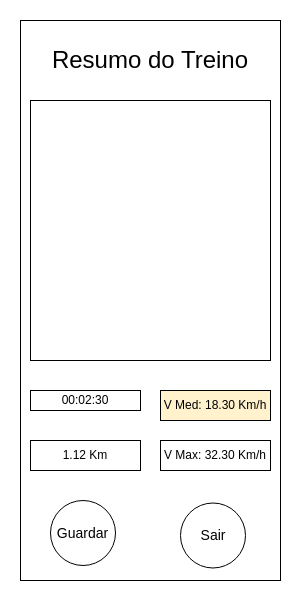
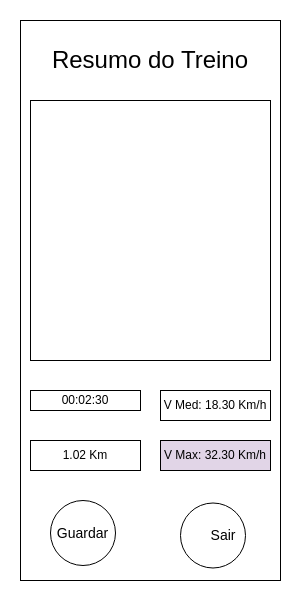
  <mxCell id="0" />
  <mxCell id="1" parent="0" />
  <mxCell id="2" value="" style="rounded=0;whiteSpace=wrap;html=1;" parent="1" vertex="1"><mxGeometry x="20" y="20" width="260" height="560" as="geometry" /></mxCell>
  <mxCell id="3" value="" style="ellipse;whiteSpace=wrap;html=1;aspect=fixed;" parent="1" vertex="1"><mxGeometry x="50" y="500" width="65" height="65" as="geometry" /></mxCell>
  <mxCell id="4" value="" style="rounded=0;whiteSpace=wrap;html=1;" parent="1" vertex="1"><mxGeometry x="30" y="100" width="240" height="260" as="geometry" /></mxCell>
  <mxCell id="5" value="&lt;font style=&quot;font-size: 14px&quot;&gt;Guardar&lt;/font&gt;" style="text;html=1;strokeColor=none;fillColor=none;align=center;verticalAlign=middle;whiteSpace=wrap;rounded=0;" parent="1" vertex="1"><mxGeometry x="55" y="522.5" width="55" height="20" as="geometry" /></mxCell>
  <mxCell id="6" value="" style="ellipse;whiteSpace=wrap;html=1;aspect=fixed;" vertex="1" parent="1"><mxGeometry x="180" y="502.5" width="65" height="65" as="geometry" /></mxCell>
- <mxCell id="7" value="&lt;font style=&quot;font-size: 14px&quot;&gt;Sair&lt;/font&gt;" style="text;html=1;strokeColor=none;fillColor=none;align=center;verticalAlign=middle;whiteSpace=wrap;rounded=0;" vertex="1" parent="1"><mxGeometry x="192.5" y="525" width="40" height="20" as="geometry" /></mxCell>
+ <mxCell id="7" value="&lt;font style=&quot;font-size: 14px&quot;&gt;Sair&lt;/font&gt;" style="text;html=1;strokeColor=none;fillColor=none;align=center;verticalAlign=middle;whiteSpace=wrap;rounded=0;" vertex="1" parent="1"><mxGeometry x="202.5" y="525" width="40" height="20" as="geometry" /></mxCell>
  <mxCell id="8" value="&lt;span style=&quot;font-size: 24px&quot;&gt;Resumo do Treino&lt;/span&gt;" style="text;html=1;strokeColor=none;fillColor=none;align=center;verticalAlign=middle;whiteSpace=wrap;rounded=0;" vertex="1" parent="1"><mxGeometry x="50" y="50" width="200" height="20" as="geometry" /></mxCell>
  <mxCell id="9" value="00:02:30" style="rounded=0;whiteSpace=wrap;html=1;" vertex="1" parent="1"><mxGeometry x="30" y="390" width="110" height="20" as="geometry" /></mxCell>
- <mxCell id="10" value="V Med: 18.30 Km/h" style="rounded=0;whiteSpace=wrap;html=1;fillColor=#fff2cc;" vertex="1" parent="1"><mxGeometry x="160" y="390" width="110" height="30" as="geometry" /></mxCell>
- <mxCell id="11" value="1.12 Km" style="rounded=0;whiteSpace=wrap;html=1;" vertex="1" parent="1"><mxGeometry x="30" y="440" width="110" height="30" as="geometry" /></mxCell>
- <mxCell id="12" value="V Max: 32.30 Km/h" style="rounded=0;whiteSpace=wrap;html=1;" vertex="1" parent="1"><mxGeometry x="160" y="440" width="110" height="30" as="geometry" /></mxCell>
+ <mxCell id="10" value="V Med: 18.30 Km/h" style="rounded=0;whiteSpace=wrap;html=1;" vertex="1" parent="1"><mxGeometry x="160" y="390" width="110" height="30" as="geometry" /></mxCell>
+ <mxCell id="11" value="1.02 Km" style="rounded=0;whiteSpace=wrap;html=1;" vertex="1" parent="1"><mxGeometry x="30" y="440" width="110" height="30" as="geometry" /></mxCell>
+ <mxCell id="12" value="V Max: 32.30 Km/h" style="rounded=0;whiteSpace=wrap;html=1;fillColor=#e1d5e7;" vertex="1" parent="1"><mxGeometry x="160" y="440" width="110" height="30" as="geometry" /></mxCell>
